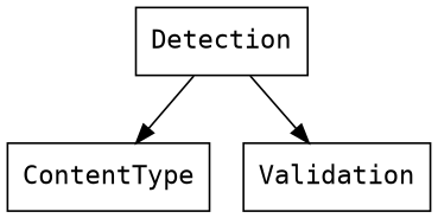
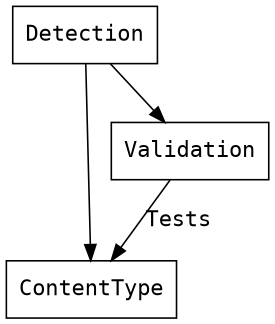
  digraph {
    fontname="DejaVu Sans Mono"
    node [fontname="DejaVu Sans Mono" shape=box]
    edge [fontname="DejaVu Sans Mono"]
    n1 [label=ContentType]
    n2 [label=Detection]
    n3 [label=Validation]
    n2 -> n1
    n2 -> n3
+   n3 -> n1 [label=Tests]
  }
